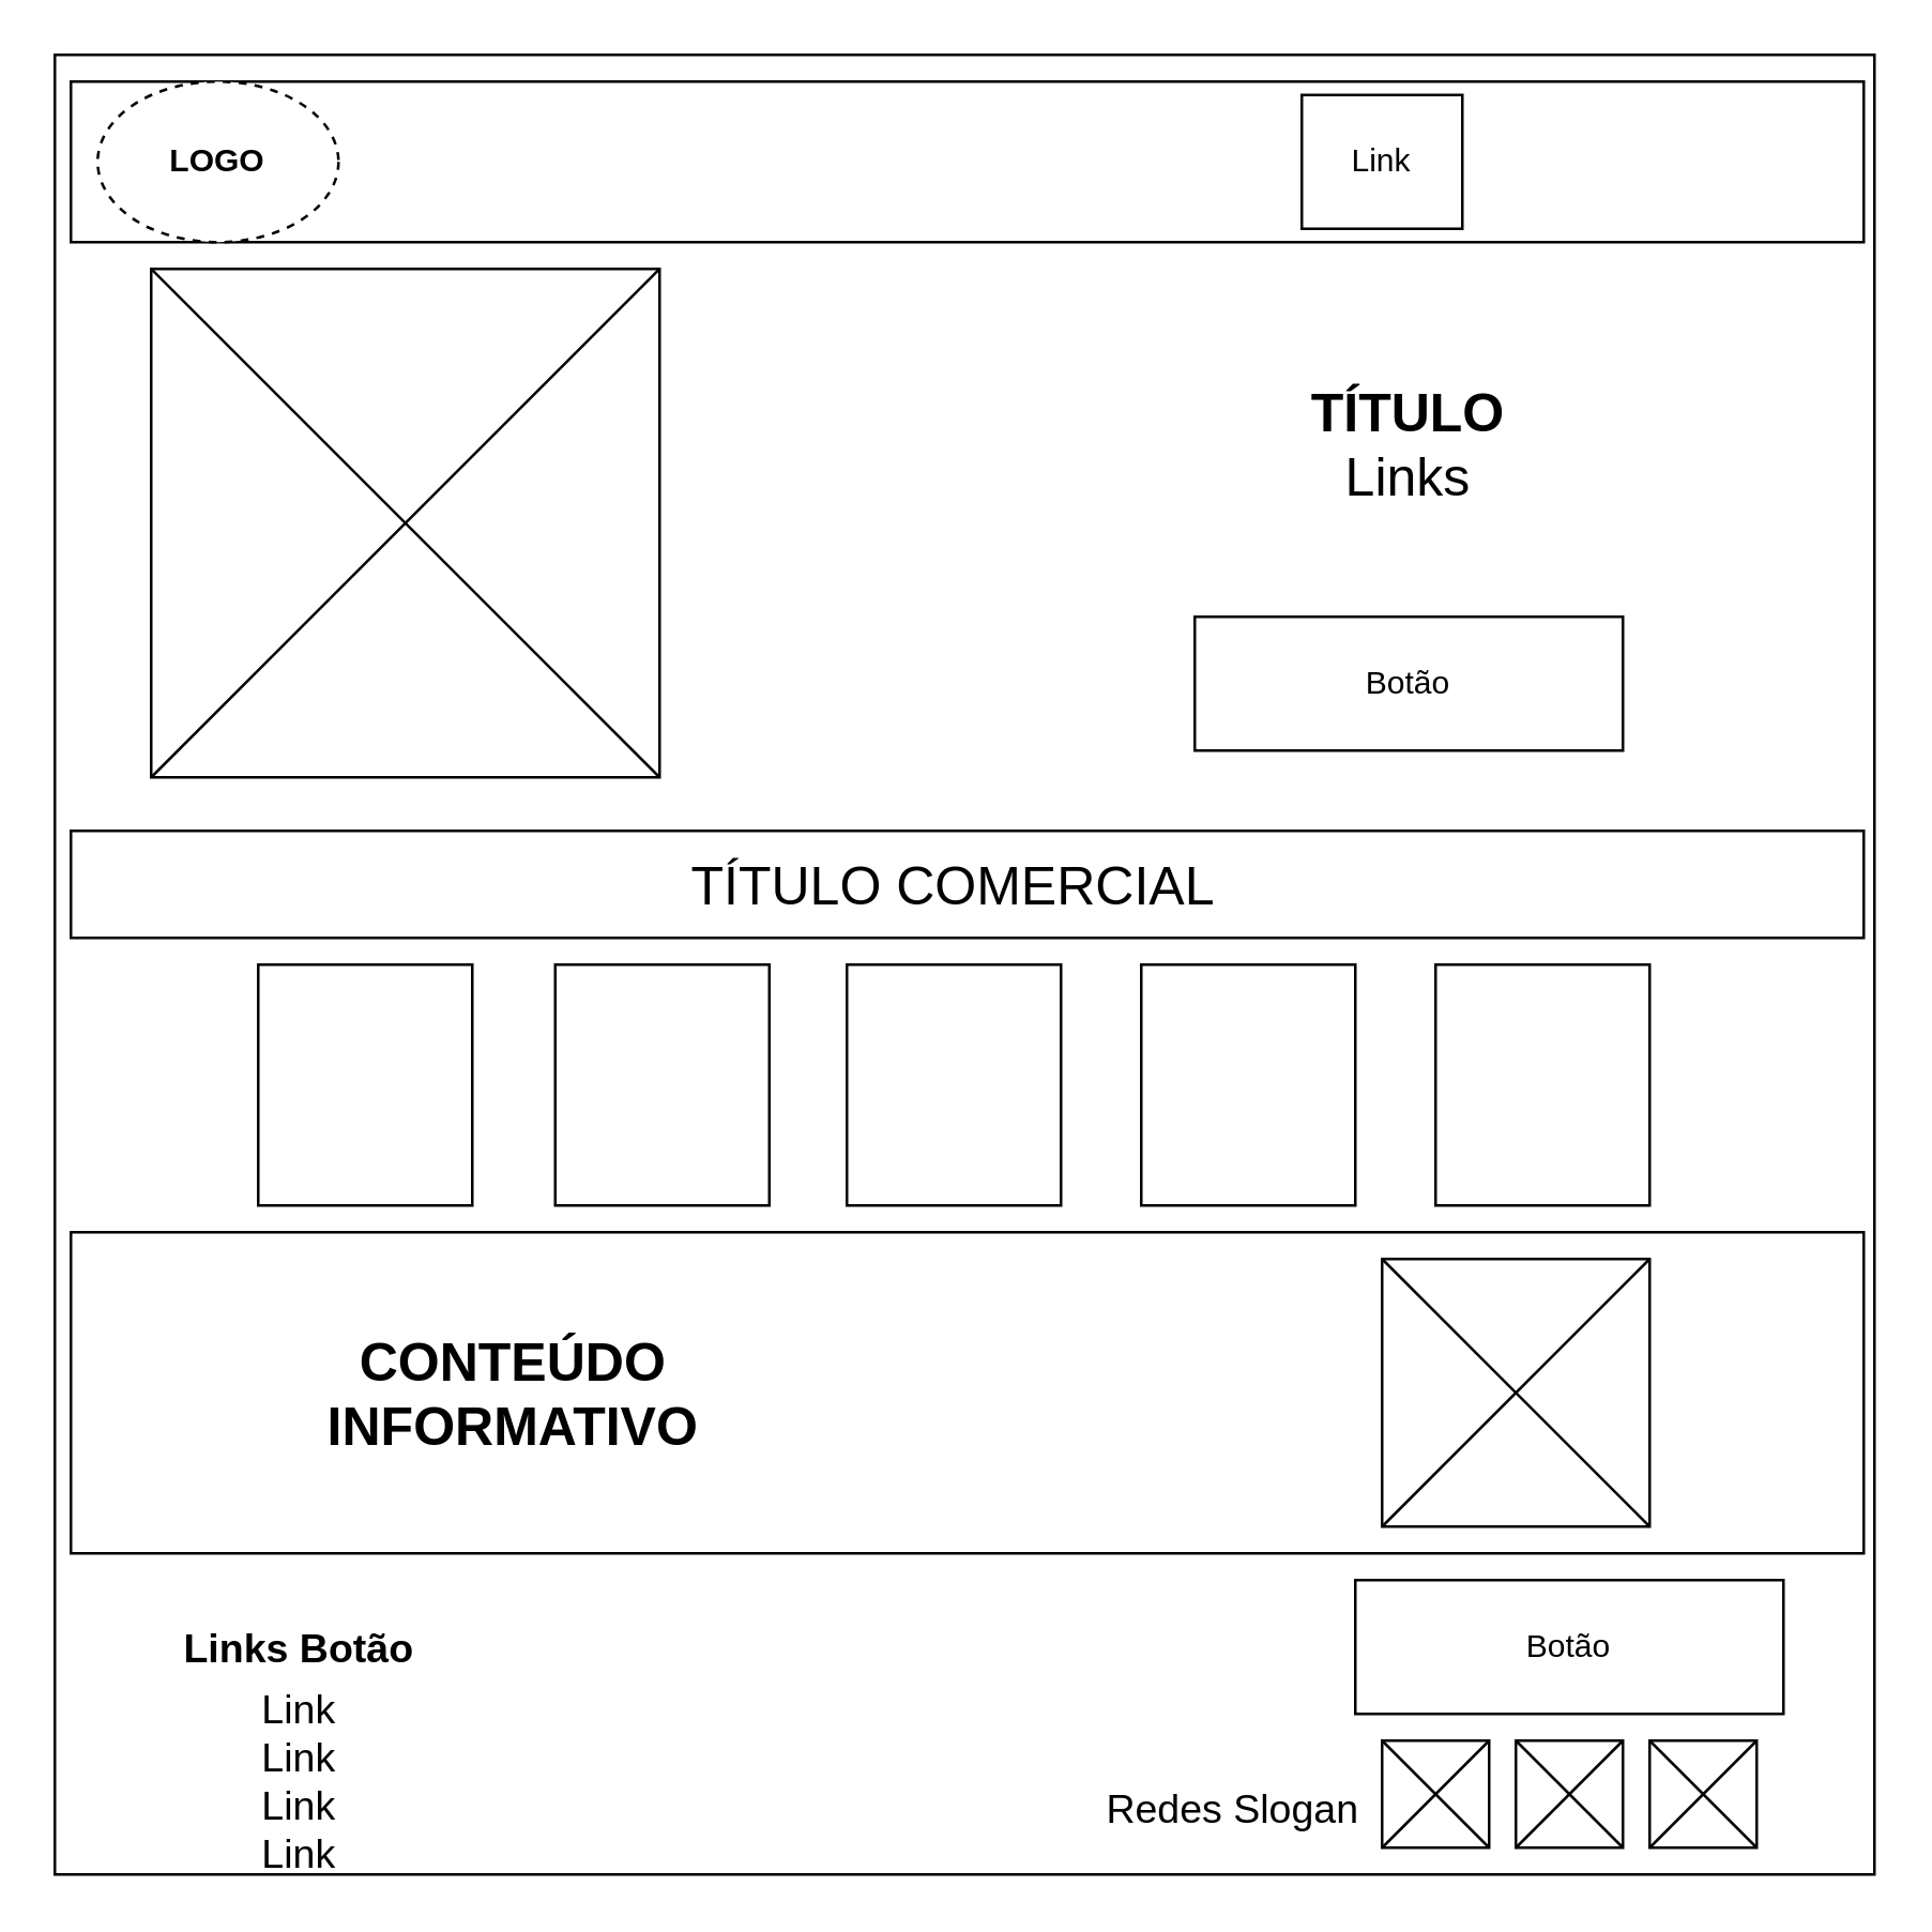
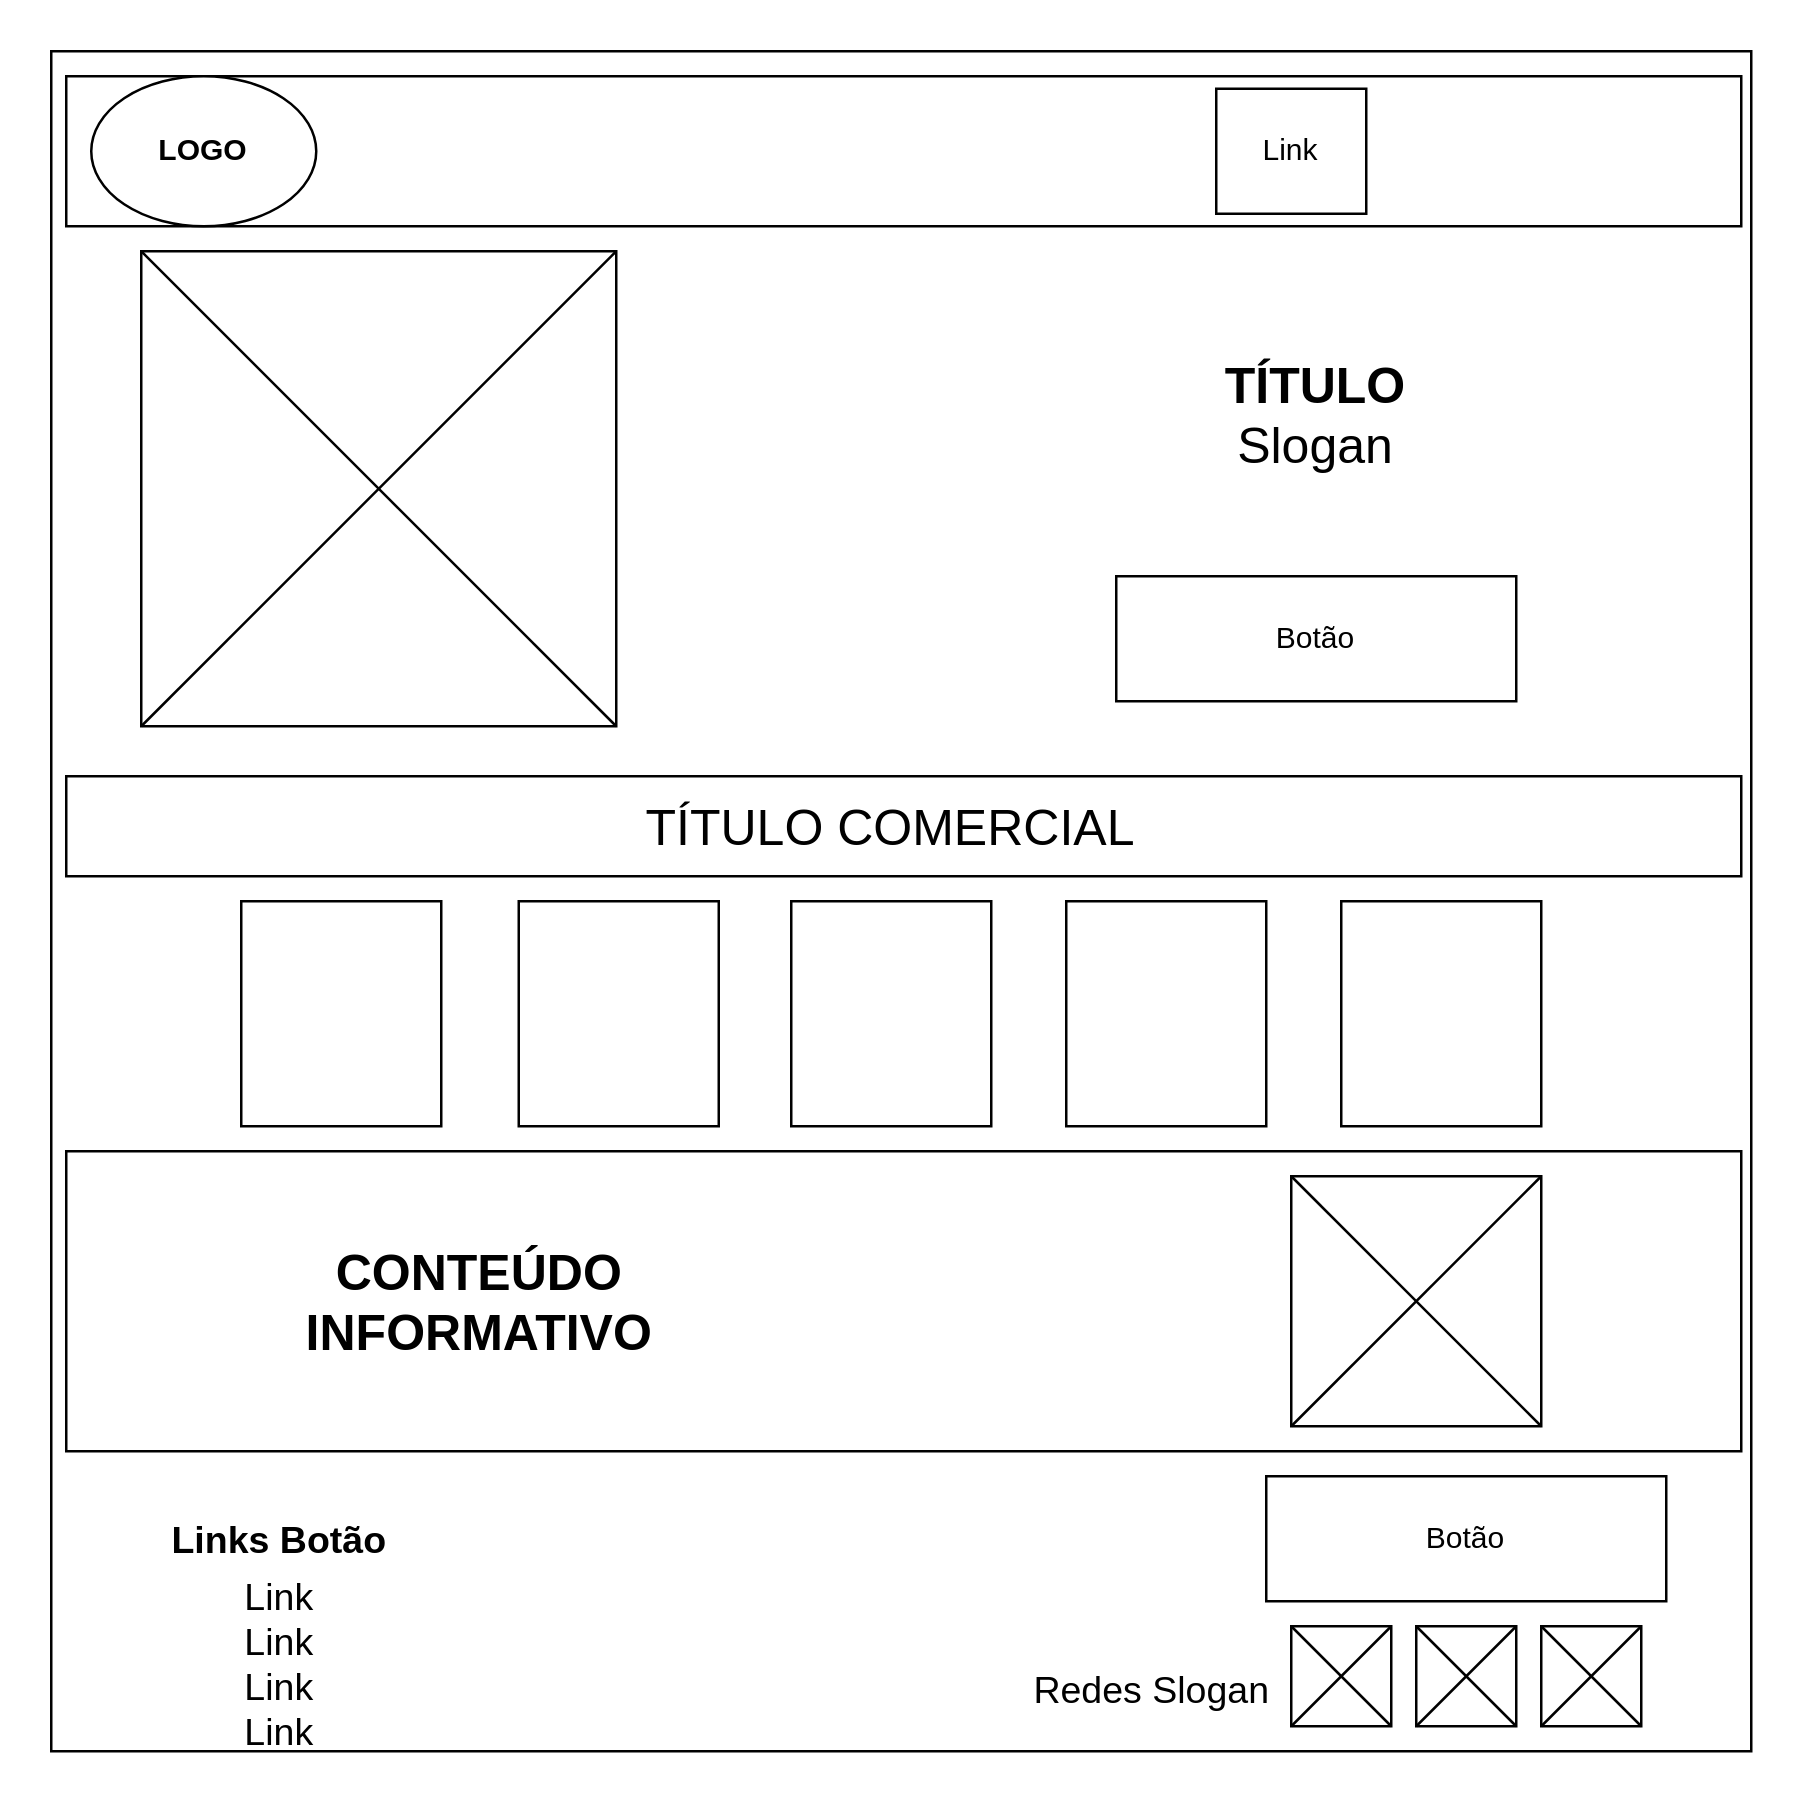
  <mxCell id="0" />
  <mxCell id="1" parent="0" />
  <mxCell id="2" value="" style="whiteSpace=wrap;html=1;aspect=fixed;" vertex="1" parent="1"><mxGeometry x="20" y="20" width="680" height="680" as="geometry" /></mxCell>
  <mxCell id="3" value="" style="rounded=0;whiteSpace=wrap;html=1;" vertex="1" parent="1"><mxGeometry x="26" y="30" width="670" height="60" as="geometry" /></mxCell>
- <mxCell id="4" value="&lt;b&gt;LOGO&lt;/b&gt;" style="ellipse;whiteSpace=wrap;html=1;dashed=1;" vertex="1" parent="1"><mxGeometry x="36" y="30" width="90" height="60" as="geometry" /></mxCell>
+ <mxCell id="4" value="&lt;b&gt;LOGO&lt;/b&gt;" style="ellipse;whiteSpace=wrap;html=1;" vertex="1" parent="1"><mxGeometry x="36" y="30" width="90" height="60" as="geometry" /></mxCell>
  <mxCell id="5" value="Link" style="rounded=0;whiteSpace=wrap;html=1;" vertex="1" parent="1"><mxGeometry x="486" y="35" width="60" height="50" as="geometry" /></mxCell>
  <mxCell id="6" value="" style="whiteSpace=wrap;html=1;aspect=fixed;" vertex="1" parent="1"><mxGeometry x="56" y="100" width="190" height="190" as="geometry" /></mxCell>
  <mxCell id="7" value="" style="endArrow=none;html=1;rounded=0;entryX=1;entryY=0;entryDx=0;entryDy=0;exitX=0;exitY=1;exitDx=0;exitDy=0;" edge="1" parent="1" source="6" target="6"><mxGeometry width="50" height="50" relative="1" as="geometry"><mxPoint x="336" y="410" as="sourcePoint" /><mxPoint x="386" y="360" as="targetPoint" /></mxGeometry></mxCell>
  <mxCell id="8" value="" style="endArrow=none;html=1;rounded=0;entryX=0;entryY=0;entryDx=0;entryDy=0;exitX=1;exitY=1;exitDx=0;exitDy=0;" edge="1" parent="1" source="6" target="6"><mxGeometry width="50" height="50" relative="1" as="geometry"><mxPoint x="336" y="410" as="sourcePoint" /><mxPoint x="386" y="360" as="targetPoint" /></mxGeometry></mxCell>
  <mxCell id="9" value="Botão" style="rounded=0;whiteSpace=wrap;html=1;" vertex="1" parent="1"><mxGeometry x="446" y="230" width="160" height="50" as="geometry" /></mxCell>
- <mxCell id="10" value="&lt;font style=&quot;font-size: 20px;&quot;&gt;&lt;b&gt;TÍTULO&lt;/b&gt;&lt;br&gt;Links&lt;br&gt;&lt;/font&gt;" style="text;html=1;strokeColor=none;fillColor=none;align=center;verticalAlign=middle;whiteSpace=wrap;rounded=0;" vertex="1" parent="1"><mxGeometry x="471" y="150" width="110" height="30" as="geometry" /></mxCell>
+ <mxCell id="10" value="&lt;font style=&quot;font-size: 20px;&quot;&gt;&lt;b&gt;TÍTULO&lt;/b&gt;&lt;br&gt;Slogan&lt;br&gt;&lt;/font&gt;" style="text;html=1;strokeColor=none;fillColor=none;align=center;verticalAlign=middle;whiteSpace=wrap;rounded=0;" vertex="1" parent="1"><mxGeometry x="471" y="150" width="110" height="30" as="geometry" /></mxCell>
  <mxCell id="11" value="" style="rounded=0;whiteSpace=wrap;html=1;fontSize=20;" vertex="1" parent="1"><mxGeometry x="26" y="310" width="670" height="40" as="geometry" /></mxCell>
  <mxCell id="12" value="" style="rounded=0;whiteSpace=wrap;html=1;fontSize=20;" vertex="1" parent="1"><mxGeometry x="26" y="460" width="670" height="120" as="geometry" /></mxCell>
  <mxCell id="13" value="" style="whiteSpace=wrap;html=1;aspect=fixed;fontSize=20;" vertex="1" parent="1"><mxGeometry x="516" y="470" width="100" height="100" as="geometry" /></mxCell>
  <mxCell id="14" value="" style="endArrow=none;html=1;rounded=0;fontSize=20;entryX=1;entryY=0;entryDx=0;entryDy=0;exitX=0;exitY=1;exitDx=0;exitDy=0;" edge="1" parent="1" source="13" target="13"><mxGeometry width="50" height="50" relative="1" as="geometry"><mxPoint x="531" y="545" as="sourcePoint" /><mxPoint x="581" y="495" as="targetPoint" /></mxGeometry></mxCell>
  <mxCell id="15" value="" style="endArrow=none;html=1;rounded=0;fontSize=20;entryX=0;entryY=0;entryDx=0;entryDy=0;exitX=1;exitY=1;exitDx=0;exitDy=0;" edge="1" parent="1" source="13" target="13"><mxGeometry width="50" height="50" relative="1" as="geometry"><mxPoint x="531" y="540" as="sourcePoint" /><mxPoint x="581" y="490" as="targetPoint" /></mxGeometry></mxCell>
  <mxCell id="16" value="&lt;font style=&quot;font-size: 20px;&quot;&gt;&lt;b&gt;CONTEÚDO INFORMATIVO&lt;/b&gt;&lt;br&gt;&lt;/font&gt;" style="text;html=1;strokeColor=none;fillColor=none;align=center;verticalAlign=middle;whiteSpace=wrap;rounded=0;" vertex="1" parent="1"><mxGeometry x="116" y="505" width="151" height="30" as="geometry" /></mxCell>
  <mxCell id="17" value="&lt;font style=&quot;font-size: 20px;&quot;&gt;TÍTULO COMERCIAL&lt;br&gt;&lt;/font&gt;" style="text;html=1;strokeColor=none;fillColor=none;align=center;verticalAlign=middle;whiteSpace=wrap;rounded=0;" vertex="1" parent="1"><mxGeometry x="126" y="315" width="460" height="30" as="geometry" /></mxCell>
  <mxCell id="18" value="" style="rounded=0;whiteSpace=wrap;html=1;fontSize=20;" vertex="1" parent="1"><mxGeometry x="96" y="360" width="80" height="90" as="geometry" /></mxCell>
  <mxCell id="19" value="" style="rounded=0;whiteSpace=wrap;html=1;fontSize=20;" vertex="1" parent="1"><mxGeometry x="207" y="360" width="80" height="90" as="geometry" /></mxCell>
  <mxCell id="20" value="" style="rounded=0;whiteSpace=wrap;html=1;fontSize=20;" vertex="1" parent="1"><mxGeometry x="316" y="360" width="80" height="90" as="geometry" /></mxCell>
  <mxCell id="21" value="" style="rounded=0;whiteSpace=wrap;html=1;fontSize=20;" vertex="1" parent="1"><mxGeometry x="426" y="360" width="80" height="90" as="geometry" /></mxCell>
  <mxCell id="22" value="" style="rounded=0;whiteSpace=wrap;html=1;fontSize=20;" vertex="1" parent="1"><mxGeometry x="536" y="360" width="80" height="90" as="geometry" /></mxCell>
  <mxCell id="23" value="&lt;font style=&quot;&quot;&gt;&lt;font style=&quot;font-size: 15px;&quot;&gt;Redes Slogan&lt;/font&gt;&lt;br&gt;&lt;/font&gt;" style="text;html=1;strokeColor=none;fillColor=none;align=center;verticalAlign=middle;whiteSpace=wrap;rounded=0;" vertex="1" parent="1"><mxGeometry x="385" y="660" width="151" height="30" as="geometry" /></mxCell>
  <mxCell id="24" value="" style="whiteSpace=wrap;html=1;aspect=fixed;fontSize=20;" vertex="1" parent="1"><mxGeometry x="516" y="650" width="40" height="40" as="geometry" /></mxCell>
  <mxCell id="25" value="" style="endArrow=none;html=1;rounded=0;fontSize=15;exitX=0;exitY=1;exitDx=0;exitDy=0;entryX=1;entryY=0;entryDx=0;entryDy=0;" edge="1" parent="1" source="24" target="24"><mxGeometry width="50" height="50" relative="1" as="geometry"><mxPoint x="581" y="670" as="sourcePoint" /><mxPoint x="631" y="620" as="targetPoint" /></mxGeometry></mxCell>
  <mxCell id="26" value="" style="endArrow=none;html=1;rounded=0;fontSize=15;exitX=1;exitY=1;exitDx=0;exitDy=0;entryX=0;entryY=0;entryDx=0;entryDy=0;" edge="1" parent="1" source="24" target="24"><mxGeometry width="50" height="50" relative="1" as="geometry"><mxPoint x="526" y="700" as="sourcePoint" /><mxPoint x="566" y="660" as="targetPoint" /></mxGeometry></mxCell>
  <mxCell id="27" value="" style="whiteSpace=wrap;html=1;aspect=fixed;fontSize=20;" vertex="1" parent="1"><mxGeometry x="566" y="650" width="40" height="40" as="geometry" /></mxCell>
  <mxCell id="28" value="" style="endArrow=none;html=1;rounded=0;fontSize=15;exitX=0;exitY=1;exitDx=0;exitDy=0;entryX=1;entryY=0;entryDx=0;entryDy=0;" edge="1" parent="1"><mxGeometry width="50" height="50" relative="1" as="geometry"><mxPoint x="566" y="690" as="sourcePoint" /><mxPoint x="606" y="650" as="targetPoint" /></mxGeometry></mxCell>
  <mxCell id="29" value="" style="endArrow=none;html=1;rounded=0;fontSize=15;exitX=1;exitY=1;exitDx=0;exitDy=0;entryX=0;entryY=0;entryDx=0;entryDy=0;" edge="1" parent="1"><mxGeometry width="50" height="50" relative="1" as="geometry"><mxPoint x="606" y="690" as="sourcePoint" /><mxPoint x="566" y="650" as="targetPoint" /></mxGeometry></mxCell>
  <mxCell id="30" value="" style="whiteSpace=wrap;html=1;aspect=fixed;fontSize=20;" vertex="1" parent="1"><mxGeometry x="616" y="650" width="40" height="40" as="geometry" /></mxCell>
  <mxCell id="31" value="" style="endArrow=none;html=1;rounded=0;fontSize=15;exitX=0;exitY=1;exitDx=0;exitDy=0;entryX=1;entryY=0;entryDx=0;entryDy=0;" edge="1" parent="1"><mxGeometry width="50" height="50" relative="1" as="geometry"><mxPoint x="616" y="690" as="sourcePoint" /><mxPoint x="656" y="650" as="targetPoint" /></mxGeometry></mxCell>
  <mxCell id="32" value="" style="endArrow=none;html=1;rounded=0;fontSize=15;exitX=1;exitY=1;exitDx=0;exitDy=0;entryX=0;entryY=0;entryDx=0;entryDy=0;" edge="1" parent="1"><mxGeometry width="50" height="50" relative="1" as="geometry"><mxPoint x="656" y="690" as="sourcePoint" /><mxPoint x="616" y="650" as="targetPoint" /></mxGeometry></mxCell>
  <mxCell id="33" value="Botão" style="rounded=0;whiteSpace=wrap;html=1;" vertex="1" parent="1"><mxGeometry x="506" y="590" width="160" height="50" as="geometry" /></mxCell>
  <mxCell id="34" value="&lt;font style=&quot;&quot;&gt;&lt;font style=&quot;font-size: 15px;&quot;&gt;&lt;b&gt;Links Botão&lt;/b&gt;&lt;/font&gt;&lt;br&gt;&lt;/font&gt;" style="text;html=1;strokeColor=none;fillColor=none;align=center;verticalAlign=middle;whiteSpace=wrap;rounded=0;" vertex="1" parent="1"><mxGeometry x="36" y="600" width="151" height="30" as="geometry" /></mxCell>
  <mxCell id="35" value="&lt;font style=&quot;&quot;&gt;&lt;span style=&quot;font-size: 15px;&quot;&gt;Link&lt;br&gt;&lt;/span&gt;&lt;span style=&quot;font-size: 15px;&quot;&gt;Link&lt;br&gt;&lt;/span&gt;&lt;span style=&quot;font-size: 15px;&quot;&gt;Link&lt;br&gt;&lt;/span&gt;&lt;span style=&quot;font-size: 15px;&quot;&gt;Link&lt;/span&gt;&lt;br&gt;&lt;/font&gt;" style="text;html=1;strokeColor=none;fillColor=none;align=center;verticalAlign=middle;whiteSpace=wrap;rounded=0;" vertex="1" parent="1"><mxGeometry x="36" y="650" width="151" height="30" as="geometry" /></mxCell>
